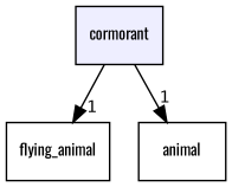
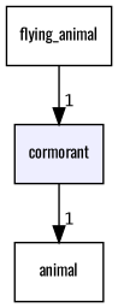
  digraph {
    compound=true
    fontname=Oswald
    node [fontname=Oswald fontsize=10 shape=box]
    edge [fontname=Oswald headlabel=1 labeldistance=1.5 labelfontname=Helvetica labelfontsize=10]
    n1 [fillcolor="#eeeeff" label=cormorant pencolor=black style=filled]
    n2 [label=flying_animal]
    n3 [label=animal]
-   n1 -> n2
+   n2 -> n1
    n1 -> n3
  }
